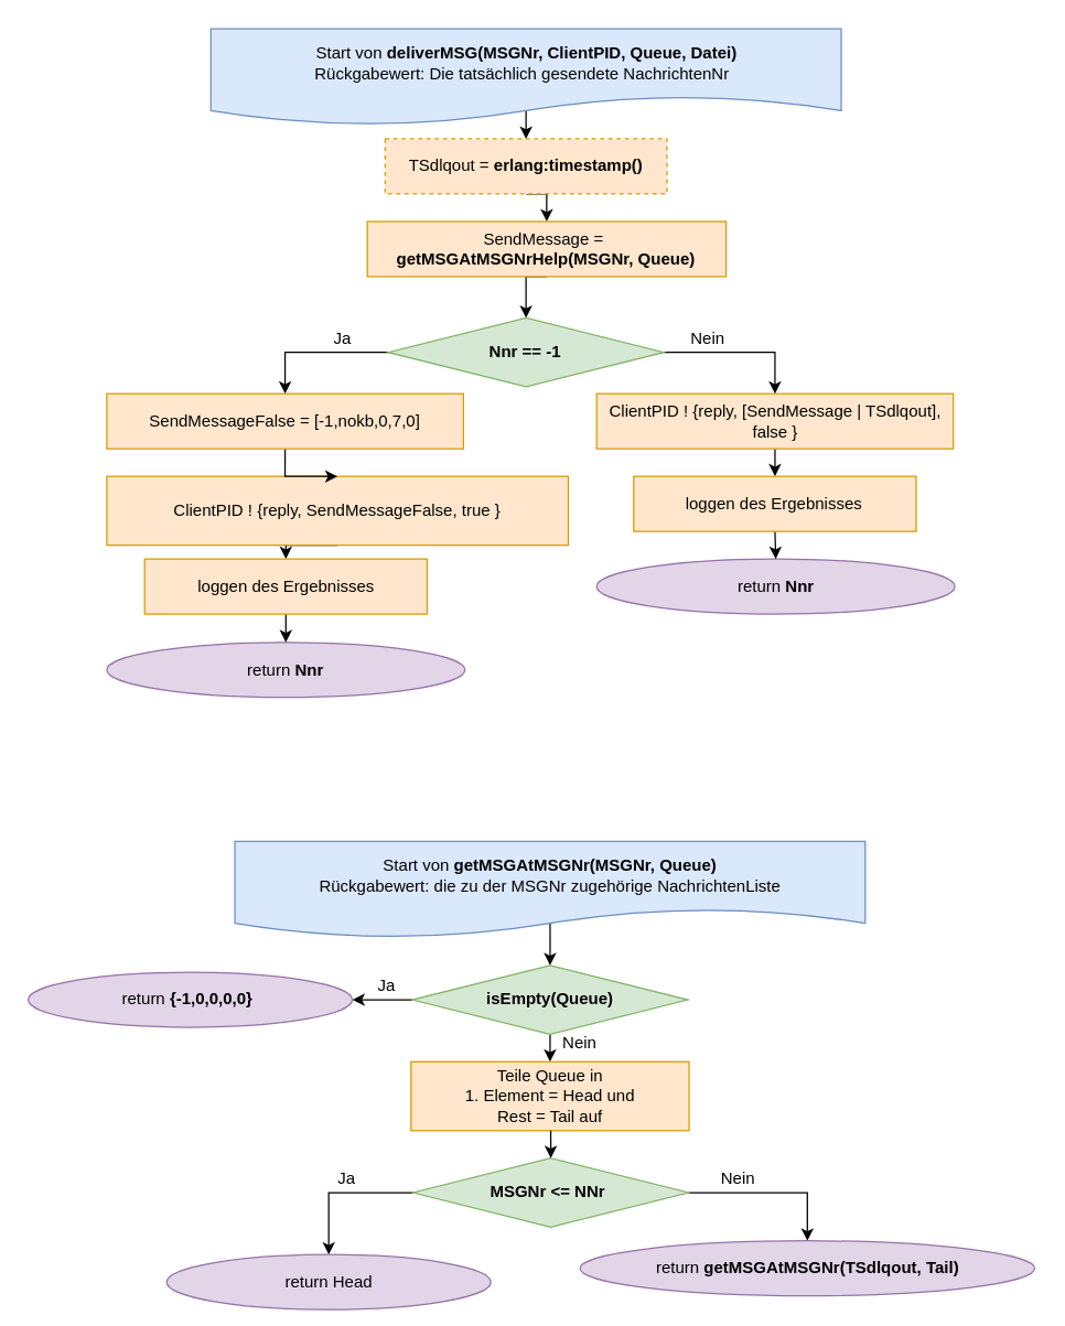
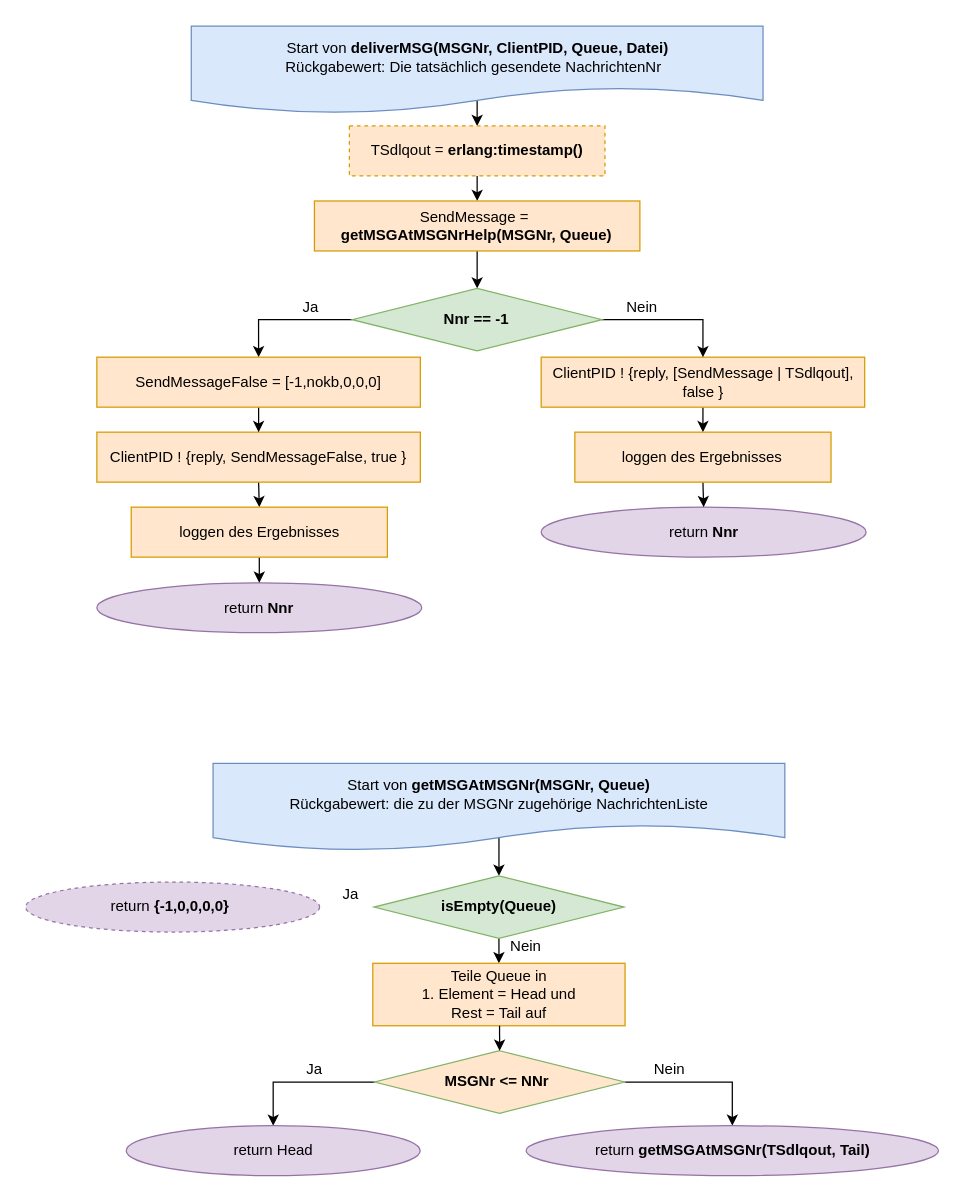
  <mxCell id="0" />
  <mxCell id="1" parent="0" />
  <mxCell id="2" style="edgeStyle=orthogonalEdgeStyle;rounded=0;orthogonalLoop=1;jettySize=auto;html=1;exitX=0.5;exitY=0;exitDx=0;exitDy=0;entryX=0.5;entryY=0;entryDx=0;entryDy=0;" parent="1" source="3" target="5" edge="1"><mxGeometry relative="1" as="geometry"><Array as="points"><mxPoint x="381.56" y="30" /><mxPoint x="381.56" y="30" /></Array><mxPoint x="379.96" y="110.007" as="targetPoint" /></mxGeometry></mxCell>
  <mxCell id="3" value="Start von &lt;b&gt;deliverMSG(MSGNr, ClientPID, Queue, Datei)&lt;/b&gt;&lt;br&gt;Rückgabewert: Die tatsächlich gesendete NachrichtenNr&amp;nbsp;&amp;nbsp;" style="shape=document;whiteSpace=wrap;html=1;boundedLbl=1;fillColor=#dae8fc;strokeColor=#6c8ebf;" parent="1" vertex="1"><mxGeometry x="152.56" y="20" width="457.53" height="70" as="geometry" /></mxCell>
  <mxCell id="4" style="edgeStyle=orthogonalEdgeStyle;rounded=0;orthogonalLoop=1;jettySize=auto;html=1;exitX=0.5;exitY=1;exitDx=0;exitDy=0;entryX=0.5;entryY=0;entryDx=0;entryDy=0;" parent="1" source="5" target="7" edge="1"><mxGeometry relative="1" as="geometry" /></mxCell>
  <mxCell id="5" value="TSdlqout = &lt;b&gt;erlang:timestamp()&lt;/b&gt;" style="rounded=0;whiteSpace=wrap;html=1;fillColor=#ffe6cc;strokeColor=#d79b00;dashed=1;" parent="1" vertex="1"><mxGeometry x="279.06" y="100" width="204.53" height="40" as="geometry" /></mxCell>
  <mxCell id="6" style="edgeStyle=orthogonalEdgeStyle;rounded=0;orthogonalLoop=1;jettySize=auto;html=1;exitX=0.5;exitY=1;exitDx=0;exitDy=0;entryX=0.5;entryY=0;entryDx=0;entryDy=0;" parent="1" source="7" target="28" edge="1"><mxGeometry relative="1" as="geometry"><mxPoint x="381.56" y="220" as="targetPoint" /></mxGeometry></mxCell>
- <mxCell id="7" value="SendMessage =&amp;nbsp;&lt;br&gt;&lt;b&gt;getMSGAtMSGNrHelp(MSGNr, Queue)&lt;/b&gt;" style="rounded=0;whiteSpace=wrap;html=1;fillColor=#ffe6cc;strokeColor=#d79b00;" parent="1" vertex="1"><mxGeometry x="266.1" y="160" width="260.44" height="40" as="geometry" /></mxCell>
+ <mxCell id="7" value="SendMessage =&amp;nbsp;&lt;br&gt;&lt;b&gt;getMSGAtMSGNrHelp(MSGNr, Queue)&lt;/b&gt;" style="rounded=0;whiteSpace=wrap;html=1;fillColor=#ffe6cc;strokeColor=#d79b00;" parent="1" vertex="1"><mxGeometry x="251.1" y="160" width="260.44" height="40" as="geometry" /></mxCell>
  <mxCell id="8" value="return &lt;b&gt;Nnr&lt;/b&gt;" style="ellipse;whiteSpace=wrap;html=1;rounded=0;fillColor=#e1d5e7;strokeColor=#9673a6;" parent="1" vertex="1"><mxGeometry x="432.56" y="405" width="260" height="40" as="geometry" /></mxCell>
  <mxCell id="9" style="edgeStyle=orthogonalEdgeStyle;rounded=0;orthogonalLoop=1;jettySize=auto;html=1;exitX=0.5;exitY=1;exitDx=0;exitDy=0;entryX=0.5;entryY=0;entryDx=0;entryDy=0;" parent="1" source="10" target="25" edge="1"><mxGeometry relative="1" as="geometry"><mxPoint x="555.97" y="375" as="targetPoint" /></mxGeometry></mxCell>
  <mxCell id="10" value="ClientPID ! {reply, [SendMessage | TSdlqout], false }" style="rounded=0;whiteSpace=wrap;html=1;fillColor=#ffe6cc;strokeColor=#d79b00;" parent="1" vertex="1"><mxGeometry x="432.56" y="285" width="258.87" height="40" as="geometry" /></mxCell>
  <mxCell id="11" style="edgeStyle=orthogonalEdgeStyle;rounded=0;orthogonalLoop=1;jettySize=auto;html=1;exitX=0.5;exitY=0;exitDx=0;exitDy=0;entryX=0.5;entryY=0;entryDx=0;entryDy=0;" parent="1" source="12" target="15" edge="1"><mxGeometry relative="1" as="geometry"><Array as="points"><mxPoint x="399" y="620" /><mxPoint x="399" y="620" /></Array></mxGeometry></mxCell>
  <mxCell id="12" value="Start von &lt;b&gt;getMSGAtMSGNr(MSGNr, Queue)&lt;/b&gt;&lt;br&gt;Rückgabewert: die zu der MSGNr zugehörige NachrichtenListe" style="shape=document;whiteSpace=wrap;html=1;boundedLbl=1;fillColor=#dae8fc;strokeColor=#6c8ebf;" parent="1" vertex="1"><mxGeometry x="169.99" y="610" width="457.53" height="70" as="geometry" /></mxCell>
- <mxCell id="13" style="edgeStyle=orthogonalEdgeStyle;rounded=0;orthogonalLoop=1;jettySize=auto;html=1;exitX=0;exitY=0.5;exitDx=0;exitDy=0;entryX=1;entryY=0.5;entryDx=0;entryDy=0;" parent="1" source="15" target="17" edge="1"><mxGeometry relative="1" as="geometry" /></mxCell>
  <mxCell id="14" style="edgeStyle=orthogonalEdgeStyle;rounded=0;orthogonalLoop=1;jettySize=auto;html=1;exitX=0.5;exitY=1;exitDx=0;exitDy=0;entryX=0.5;entryY=0;entryDx=0;entryDy=0;" parent="1" source="15" target="16" edge="1"><mxGeometry relative="1" as="geometry" /></mxCell>
  <mxCell id="15" value="isEmpty(Queue)" style="rhombus;whiteSpace=wrap;html=1;rounded=0;fillColor=#d5e8d4;strokeColor=#82b366;fontStyle=1" parent="1" vertex="1"><mxGeometry x="298.76" y="700" width="200" height="50" as="geometry" /></mxCell>
  <mxCell id="16" value="Teile Queue in&lt;br&gt;1. Element = Head und&lt;br&gt;Rest = Tail auf" style="rounded=0;whiteSpace=wrap;html=1;fillColor=#ffe6cc;strokeColor=#d79b00;" parent="1" vertex="1"><mxGeometry x="297.82" y="770" width="201.86" height="50" as="geometry" /></mxCell>
- <mxCell id="17" value="return &lt;b&gt;{-1,0,0,0,0}&lt;/b&gt;&amp;nbsp;" style="ellipse;whiteSpace=wrap;html=1;rounded=0;fillColor=#e1d5e7;strokeColor=#9673a6;" parent="1" vertex="1"><mxGeometry x="20" y="705" width="235.23" height="40" as="geometry" /></mxCell>
+ <mxCell id="17" value="return &lt;b&gt;{-1,0,0,0,0}&lt;/b&gt;&amp;nbsp;" style="ellipse;whiteSpace=wrap;html=1;rounded=0;fillColor=#e1d5e7;strokeColor=#9673a6;dashed=1;" parent="1" vertex="1"><mxGeometry x="20" y="705" width="235.23" height="40" as="geometry" /></mxCell>
  <mxCell id="18" style="edgeStyle=orthogonalEdgeStyle;rounded=0;orthogonalLoop=1;jettySize=auto;html=1;exitX=0;exitY=0.5;exitDx=0;exitDy=0;entryX=0.5;entryY=0;entryDx=0;entryDy=0;" parent="1" source="20" target="22" edge="1"><mxGeometry relative="1" as="geometry" /></mxCell>
  <mxCell id="19" style="edgeStyle=orthogonalEdgeStyle;rounded=0;orthogonalLoop=1;jettySize=auto;html=1;exitX=1;exitY=0.5;exitDx=0;exitDy=0;entryX=0.5;entryY=0;entryDx=0;entryDy=0;" parent="1" source="20" target="23" edge="1"><mxGeometry relative="1" as="geometry" /></mxCell>
- <mxCell id="20" value="MSGNr &amp;lt;= NNr&amp;nbsp;" style="rhombus;whiteSpace=wrap;html=1;rounded=0;fillColor=#d5e8d4;strokeColor=#82b366;fontStyle=1" parent="1" vertex="1"><mxGeometry x="299.32" y="840" width="200" height="50" as="geometry" /></mxCell>
+ <mxCell id="20" value="MSGNr &amp;lt;= NNr&amp;nbsp;" style="rhombus;whiteSpace=wrap;html=1;rounded=0;fillColor=#ffe6cc;strokeColor=#82b366;fontStyle=1;" parent="1" vertex="1"><mxGeometry x="299.32" y="840" width="200" height="50" as="geometry" /></mxCell>
  <mxCell id="21" style="edgeStyle=orthogonalEdgeStyle;rounded=0;orthogonalLoop=1;jettySize=auto;html=1;exitX=0.5;exitY=1;exitDx=0;exitDy=0;entryX=0.5;entryY=0;entryDx=0;entryDy=0;" parent="1" target="20" edge="1"><mxGeometry relative="1" as="geometry"><mxPoint x="399.25" y="820" as="sourcePoint" /></mxGeometry></mxCell>
- <mxCell id="22" value="return Head" style="ellipse;whiteSpace=wrap;html=1;rounded=0;fillColor=#e1d5e7;strokeColor=#9673a6;" parent="1" vertex="1"><mxGeometry x="120.5" y="910" width="235.23" height="40" as="geometry" /></mxCell>
+ <mxCell id="22" value="return Head" style="ellipse;whiteSpace=wrap;html=1;rounded=0;fillColor=#e1d5e7;strokeColor=#9673a6;" parent="1" vertex="1"><mxGeometry x="100.5" y="900" width="235.23" height="40" as="geometry" /></mxCell>
  <mxCell id="23" value="return &lt;b&gt;getMSGAtMSGNr(TSdlqout, Tail)&lt;/b&gt;" style="ellipse;whiteSpace=wrap;html=1;rounded=0;fillColor=#e1d5e7;strokeColor=#9673a6;" parent="1" vertex="1"><mxGeometry x="420.5" y="900" width="330" height="40" as="geometry" /></mxCell>
  <mxCell id="24" style="edgeStyle=orthogonalEdgeStyle;rounded=0;orthogonalLoop=1;jettySize=auto;html=1;exitX=0.5;exitY=1;exitDx=0;exitDy=0;entryX=0.5;entryY=0;entryDx=0;entryDy=0;" parent="1" source="25" target="8" edge="1"><mxGeometry relative="1" as="geometry" /></mxCell>
  <mxCell id="25" value="loggen des Ergebnisses" style="rounded=0;whiteSpace=wrap;html=1;fillColor=#ffe6cc;strokeColor=#d79b00;" parent="1" vertex="1"><mxGeometry x="459.49" y="345" width="205" height="40" as="geometry" /></mxCell>
  <mxCell id="26" style="edgeStyle=orthogonalEdgeStyle;rounded=0;orthogonalLoop=1;jettySize=auto;html=1;exitX=0;exitY=0.5;exitDx=0;exitDy=0;entryX=0.5;entryY=0;entryDx=0;entryDy=0;" parent="1" source="28" target="32" edge="1"><mxGeometry relative="1" as="geometry" /></mxCell>
  <mxCell id="27" style="edgeStyle=orthogonalEdgeStyle;rounded=0;orthogonalLoop=1;jettySize=auto;html=1;exitX=1;exitY=0.5;exitDx=0;exitDy=0;entryX=0.5;entryY=0;entryDx=0;entryDy=0;" parent="1" source="28" target="10" edge="1"><mxGeometry relative="1" as="geometry" /></mxCell>
  <mxCell id="28" value="Nnr == -1" style="rhombus;whiteSpace=wrap;html=1;rounded=0;fillColor=#d5e8d4;strokeColor=#82b366;fontStyle=1" parent="1" vertex="1"><mxGeometry x="281.32" y="230" width="200" height="50" as="geometry" /></mxCell>
  <mxCell id="29" style="edgeStyle=orthogonalEdgeStyle;rounded=0;orthogonalLoop=1;jettySize=auto;html=1;exitX=0.5;exitY=1;exitDx=0;exitDy=0;entryX=0.5;entryY=0;entryDx=0;entryDy=0;" parent="1" source="30" target="35" edge="1"><mxGeometry relative="1" as="geometry" /></mxCell>
- <mxCell id="30" value="ClientPID ! {reply, SendMessageFalse, true }" style="rounded=0;whiteSpace=wrap;html=1;fillColor=#ffe6cc;strokeColor=#d79b00;" parent="1" vertex="1"><mxGeometry x="77" y="345" width="335" height="50" as="geometry" /></mxCell>
+ <mxCell id="30" value="ClientPID ! {reply, SendMessageFalse, true }" style="rounded=0;whiteSpace=wrap;html=1;fillColor=#ffe6cc;strokeColor=#d79b00;" parent="1" vertex="1"><mxGeometry x="77" y="345" width="258.87" height="40" as="geometry" /></mxCell>
  <mxCell id="31" style="edgeStyle=orthogonalEdgeStyle;rounded=0;orthogonalLoop=1;jettySize=auto;html=1;exitX=0.5;exitY=1;exitDx=0;exitDy=0;entryX=0.5;entryY=0;entryDx=0;entryDy=0;" parent="1" source="32" target="30" edge="1"><mxGeometry relative="1" as="geometry" /></mxCell>
- <mxCell id="32" value="SendMessageFalse = [-1,nokb,0,7,0]" style="rounded=0;whiteSpace=wrap;html=1;fillColor=#ffe6cc;strokeColor=#d79b00;" parent="1" vertex="1"><mxGeometry x="77" y="285" width="258.87" height="40" as="geometry" /></mxCell>
+ <mxCell id="32" value="SendMessageFalse = [-1,nokb,0,0,0]" style="rounded=0;whiteSpace=wrap;html=1;fillColor=#ffe6cc;strokeColor=#d79b00;" parent="1" vertex="1"><mxGeometry x="77" y="285" width="258.87" height="40" as="geometry" /></mxCell>
  <mxCell id="33" value="return &lt;b&gt;Nnr&lt;/b&gt;" style="ellipse;whiteSpace=wrap;html=1;rounded=0;fillColor=#e1d5e7;strokeColor=#9673a6;" parent="1" vertex="1"><mxGeometry x="77" y="465.5" width="260" height="40" as="geometry" /></mxCell>
  <mxCell id="34" style="edgeStyle=orthogonalEdgeStyle;rounded=0;orthogonalLoop=1;jettySize=auto;html=1;exitX=0.5;exitY=1;exitDx=0;exitDy=0;entryX=0.5;entryY=0;entryDx=0;entryDy=0;" parent="1" source="35" target="33" edge="1"><mxGeometry relative="1" as="geometry" /></mxCell>
  <mxCell id="35" value="loggen des Ergebnisses" style="rounded=0;whiteSpace=wrap;html=1;fillColor=#ffe6cc;strokeColor=#d79b00;" parent="1" vertex="1"><mxGeometry x="104.5" y="405" width="205" height="40" as="geometry" /></mxCell>
  <mxCell id="36" value="Ja" style="text;html=1;align=center;verticalAlign=middle;resizable=0;points=[];autosize=1;strokeColor=none;fillColor=none;" parent="1" vertex="1"><mxGeometry x="232.56" y="235" width="30" height="20" as="geometry" /></mxCell>
  <mxCell id="37" value="Nein" style="text;html=1;align=center;verticalAlign=middle;resizable=0;points=[];autosize=1;strokeColor=none;fillColor=none;" parent="1" vertex="1"><mxGeometry x="492.56" y="235" width="40" height="20" as="geometry" /></mxCell>
  <mxCell id="38" value="Ja" style="text;html=1;align=center;verticalAlign=middle;resizable=0;points=[];autosize=1;strokeColor=none;fillColor=none;" parent="1" vertex="1"><mxGeometry x="264.76" y="705" width="30" height="20" as="geometry" /></mxCell>
  <mxCell id="39" value="Nein" style="text;html=1;align=center;verticalAlign=middle;resizable=0;points=[];autosize=1;strokeColor=none;fillColor=none;" parent="1" vertex="1"><mxGeometry x="400" y="747" width="40" height="20" as="geometry" /></mxCell>
  <mxCell id="40" value="Ja" style="text;html=1;align=center;verticalAlign=middle;resizable=0;points=[];autosize=1;strokeColor=none;fillColor=none;" parent="1" vertex="1"><mxGeometry x="235.5" y="845" width="30" height="20" as="geometry" /></mxCell>
  <mxCell id="41" value="Nein" style="text;html=1;align=center;verticalAlign=middle;resizable=0;points=[];autosize=1;strokeColor=none;fillColor=none;" parent="1" vertex="1"><mxGeometry x="514.5" y="845" width="40" height="20" as="geometry" /></mxCell>
